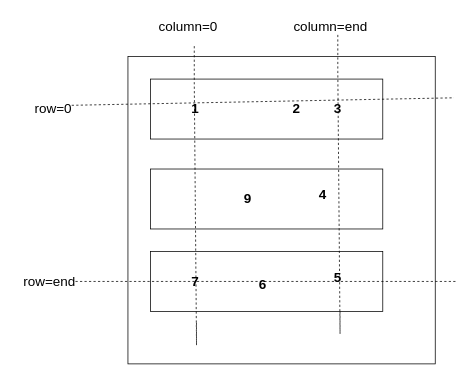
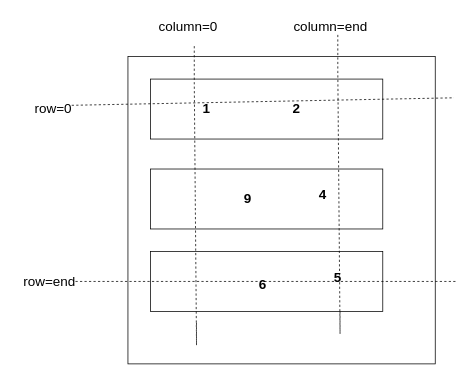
  <mxCell id="0" />
  <mxCell id="1" parent="0" />
  <mxCell id="2" value="" style="whiteSpace=wrap;html=1;aspect=fixed;" vertex="1" parent="1"><mxGeometry x="170" y="75" width="410" height="410" as="geometry" /></mxCell>
  <mxCell id="3" value="&amp;nbsp; &amp;nbsp; &amp;nbsp; &amp;nbsp; &amp;nbsp;" style="rounded=0;whiteSpace=wrap;html=1;" vertex="1" parent="1"><mxGeometry x="200" y="105" width="310" height="80" as="geometry" /></mxCell>
- <mxCell id="4" value="&lt;b&gt;&lt;font style=&quot;font-size: 18px&quot;&gt;1&lt;/font&gt;&lt;/b&gt;" style="text;html=1;strokeColor=none;fillColor=none;align=center;verticalAlign=middle;whiteSpace=wrap;rounded=0;" vertex="1" parent="1"><mxGeometry x="240" y="130" width="40" height="30" as="geometry" /></mxCell>
+ <mxCell id="4" value="&lt;b&gt;&lt;font style=&quot;font-size: 18px&quot;&gt;1&lt;/font&gt;&lt;/b&gt;" style="text;html=1;strokeColor=none;fillColor=none;align=center;verticalAlign=middle;whiteSpace=wrap;rounded=0;" vertex="1" parent="1"><mxGeometry x="255" y="130" width="40" height="30" as="geometry" /></mxCell>
  <mxCell id="5" value="&lt;span style=&quot;font-size: 18px&quot;&gt;&lt;b&gt;2&lt;/b&gt;&lt;/span&gt;" style="text;html=1;strokeColor=none;fillColor=none;align=center;verticalAlign=middle;whiteSpace=wrap;rounded=0;" vertex="1" parent="1"><mxGeometry x="375" y="130" width="40" height="30" as="geometry" /></mxCell>
- <mxCell id="6" value="&lt;span style=&quot;font-size: 18px&quot;&gt;&lt;b&gt;3&lt;/b&gt;&lt;/span&gt;" style="text;html=1;strokeColor=none;fillColor=none;align=center;verticalAlign=middle;whiteSpace=wrap;rounded=0;" vertex="1" parent="1"><mxGeometry x="430" y="130" width="40" height="30" as="geometry" /></mxCell>
  <mxCell id="7" value="&amp;nbsp; &amp;nbsp; &amp;nbsp; &amp;nbsp; &amp;nbsp;" style="rounded=0;whiteSpace=wrap;html=1;" vertex="1" parent="1"><mxGeometry x="200" y="225" width="310" height="80" as="geometry" /></mxCell>
  <mxCell id="8" value="&amp;nbsp; &amp;nbsp; &amp;nbsp; &amp;nbsp; &amp;nbsp;" style="rounded=0;whiteSpace=wrap;html=1;" vertex="1" parent="1"><mxGeometry x="200" y="335" width="310" height="80" as="geometry" /></mxCell>
  <mxCell id="9" value="&lt;span style=&quot;font-size: 18px&quot;&gt;&lt;b&gt;4&lt;/b&gt;&lt;/span&gt;" style="text;html=1;strokeColor=none;fillColor=none;align=center;verticalAlign=middle;whiteSpace=wrap;rounded=0;" vertex="1" parent="1"><mxGeometry x="410" y="245" width="40" height="30" as="geometry" /></mxCell>
  <mxCell id="10" value="&lt;span style=&quot;font-size: 18px&quot;&gt;&lt;b&gt;5&lt;/b&gt;&lt;/span&gt;" style="text;html=1;strokeColor=none;fillColor=none;align=center;verticalAlign=middle;whiteSpace=wrap;rounded=0;" vertex="1" parent="1"><mxGeometry x="430" y="355" width="40" height="30" as="geometry" /></mxCell>
- <mxCell id="11" value="&lt;span style=&quot;font-size: 18px&quot;&gt;&lt;b&gt;7&lt;/b&gt;&lt;/span&gt;" style="text;html=1;strokeColor=none;fillColor=none;align=center;verticalAlign=middle;whiteSpace=wrap;rounded=0;" vertex="1" parent="1"><mxGeometry x="240" y="360" width="40" height="30" as="geometry" /></mxCell>
  <mxCell id="12" value="&lt;span style=&quot;font-size: 18px&quot;&gt;&lt;b&gt;9&lt;/b&gt;&lt;/span&gt;" style="text;html=1;strokeColor=none;fillColor=none;align=center;verticalAlign=middle;whiteSpace=wrap;rounded=0;" vertex="1" parent="1"><mxGeometry x="310" y="250" width="40" height="30" as="geometry" /></mxCell>
  <mxCell id="13" value="&lt;span style=&quot;font-size: 18px&quot;&gt;&lt;b&gt;6&lt;/b&gt;&lt;/span&gt;" style="text;html=1;strokeColor=none;fillColor=none;align=center;verticalAlign=middle;whiteSpace=wrap;rounded=0;" vertex="1" parent="1"><mxGeometry x="330" y="365" width="40" height="30" as="geometry" /></mxCell>
  <mxCell id="14" value="" style="endArrow=none;dashed=1;html=1;rounded=0;fontSize=18;exitX=0.816;exitY=1;exitDx=0;exitDy=0;exitPerimeter=0;" edge="1" parent="1" source="8"><mxGeometry width="50" height="50" relative="1" as="geometry"><mxPoint x="560" y="415" as="sourcePoint" /><mxPoint x="450" y="45" as="targetPoint" /><Array as="points"><mxPoint x="453" y="445" /><mxPoint x="450" y="95" /></Array></mxGeometry></mxCell>
  <mxCell id="15" value="" style="endArrow=none;dashed=1;html=1;rounded=0;fontSize=18;exitX=0.816;exitY=1;exitDx=0;exitDy=0;exitPerimeter=0;" edge="1" parent="1"><mxGeometry width="50" height="50" relative="1" as="geometry"><mxPoint x="261.46" y="430" as="sourcePoint" /><mxPoint x="258.5" y="60" as="targetPoint" /><Array as="points"><mxPoint x="261.5" y="460" /><mxPoint x="258.5" y="110" /></Array></mxGeometry></mxCell>
  <mxCell id="16" value="" style="endArrow=none;dashed=1;html=1;rounded=0;fontSize=18;" edge="1" parent="1"><mxGeometry width="50" height="50" relative="1" as="geometry"><mxPoint x="100" y="375" as="sourcePoint" /><mxPoint x="610" y="375" as="targetPoint" /></mxGeometry></mxCell>
  <mxCell id="17" value="" style="endArrow=none;dashed=1;html=1;rounded=0;fontSize=18;" edge="1" parent="1"><mxGeometry width="50" height="50" relative="1" as="geometry"><mxPoint x="95" y="140" as="sourcePoint" /><mxPoint x="605" y="130" as="targetPoint" /></mxGeometry></mxCell>
  <mxCell id="18" value="row=0" style="text;html=1;align=center;verticalAlign=middle;resizable=0;points=[];autosize=1;strokeColor=none;fillColor=none;fontSize=18;" vertex="1" parent="1"><mxGeometry x="35" y="130" width="70" height="30" as="geometry" /></mxCell>
  <mxCell id="19" value="row=end" style="text;html=1;align=center;verticalAlign=middle;resizable=0;points=[];autosize=1;strokeColor=none;fillColor=none;fontSize=18;" vertex="1" parent="1"><mxGeometry x="20" y="360" width="90" height="30" as="geometry" /></mxCell>
  <mxCell id="20" value="column=0" style="text;html=1;align=center;verticalAlign=middle;resizable=0;points=[];autosize=1;strokeColor=none;fillColor=none;fontSize=18;" vertex="1" parent="1"><mxGeometry x="205" y="20" width="90" height="30" as="geometry" /></mxCell>
  <mxCell id="21" value="column=end" style="text;html=1;align=center;verticalAlign=middle;resizable=0;points=[];autosize=1;strokeColor=none;fillColor=none;fontSize=18;" vertex="1" parent="1"><mxGeometry x="385" y="20" width="110" height="30" as="geometry" /></mxCell>
